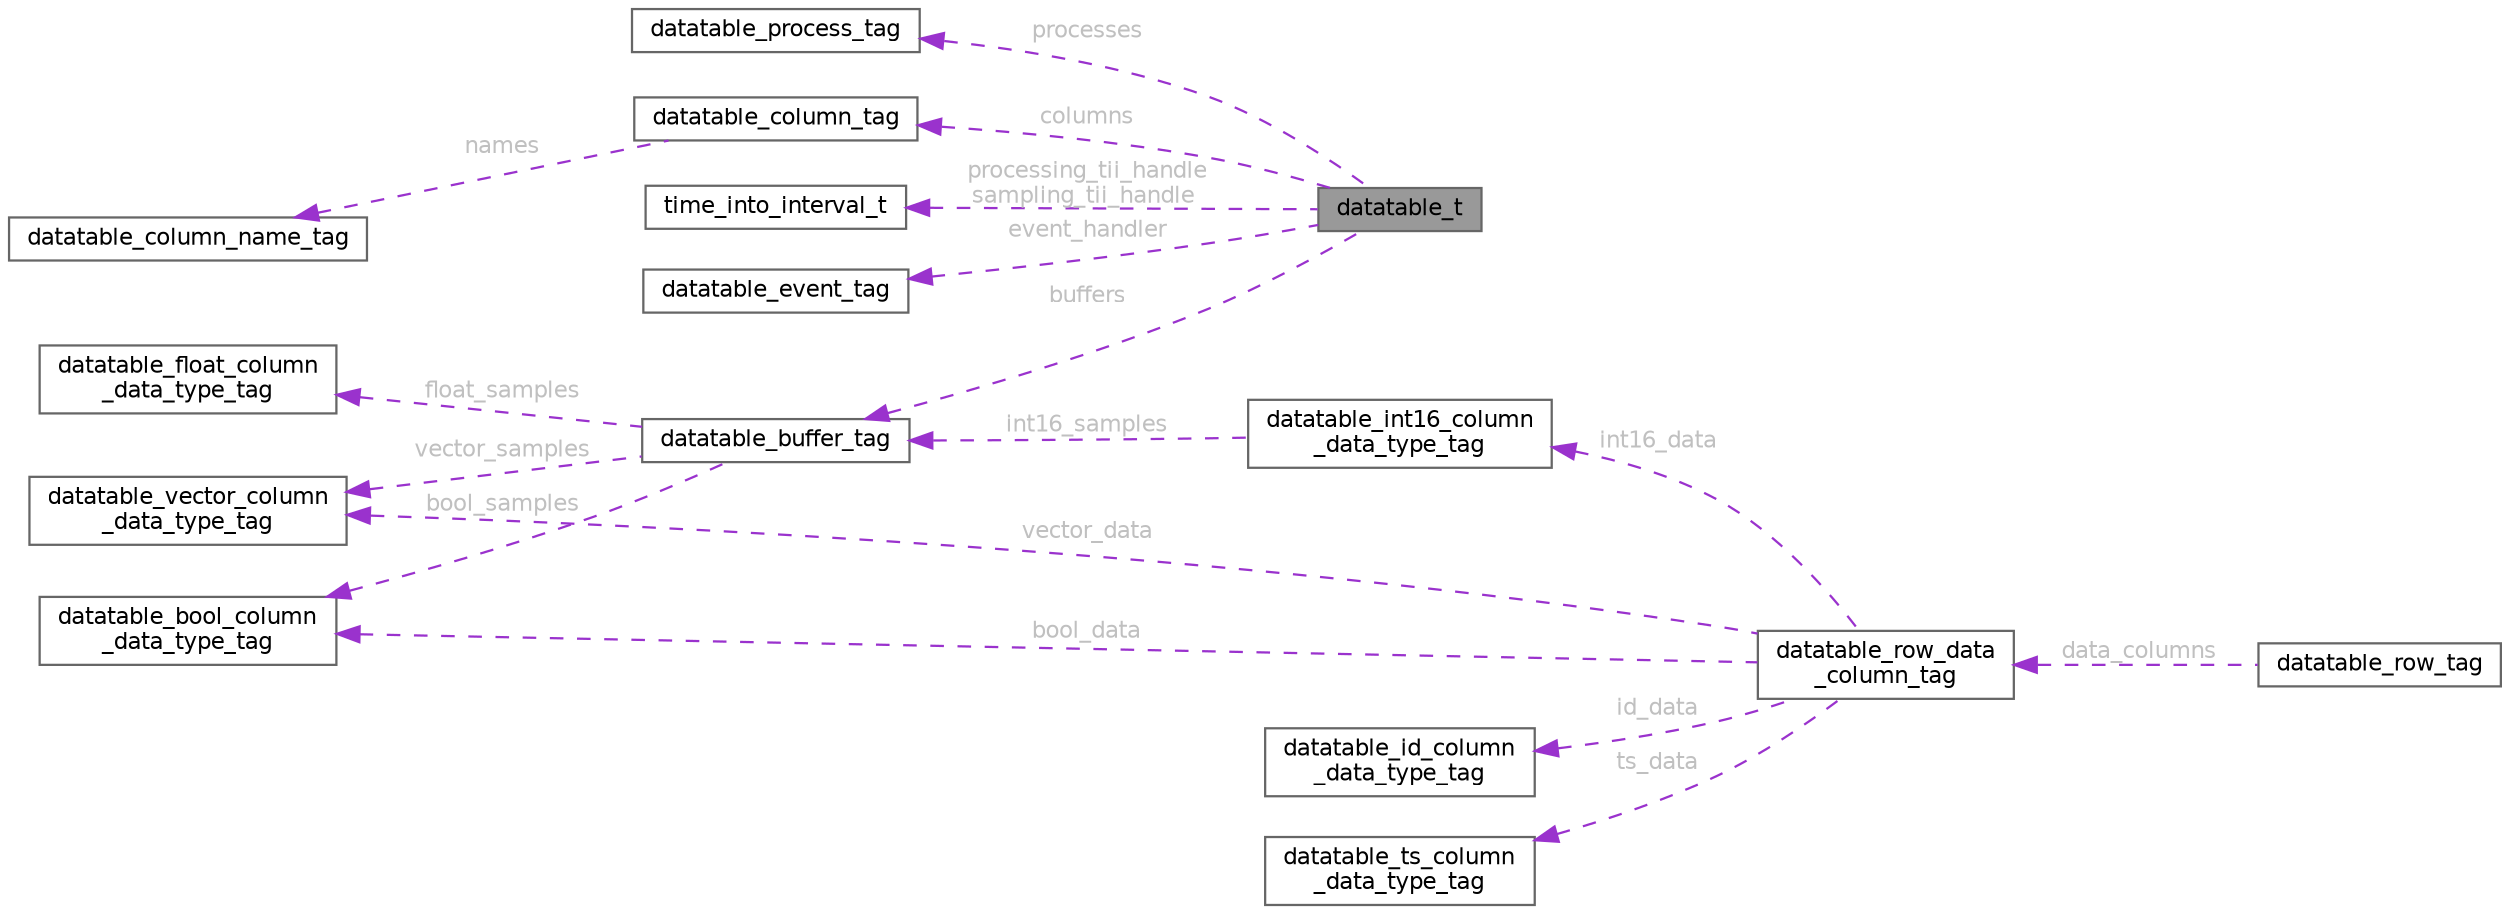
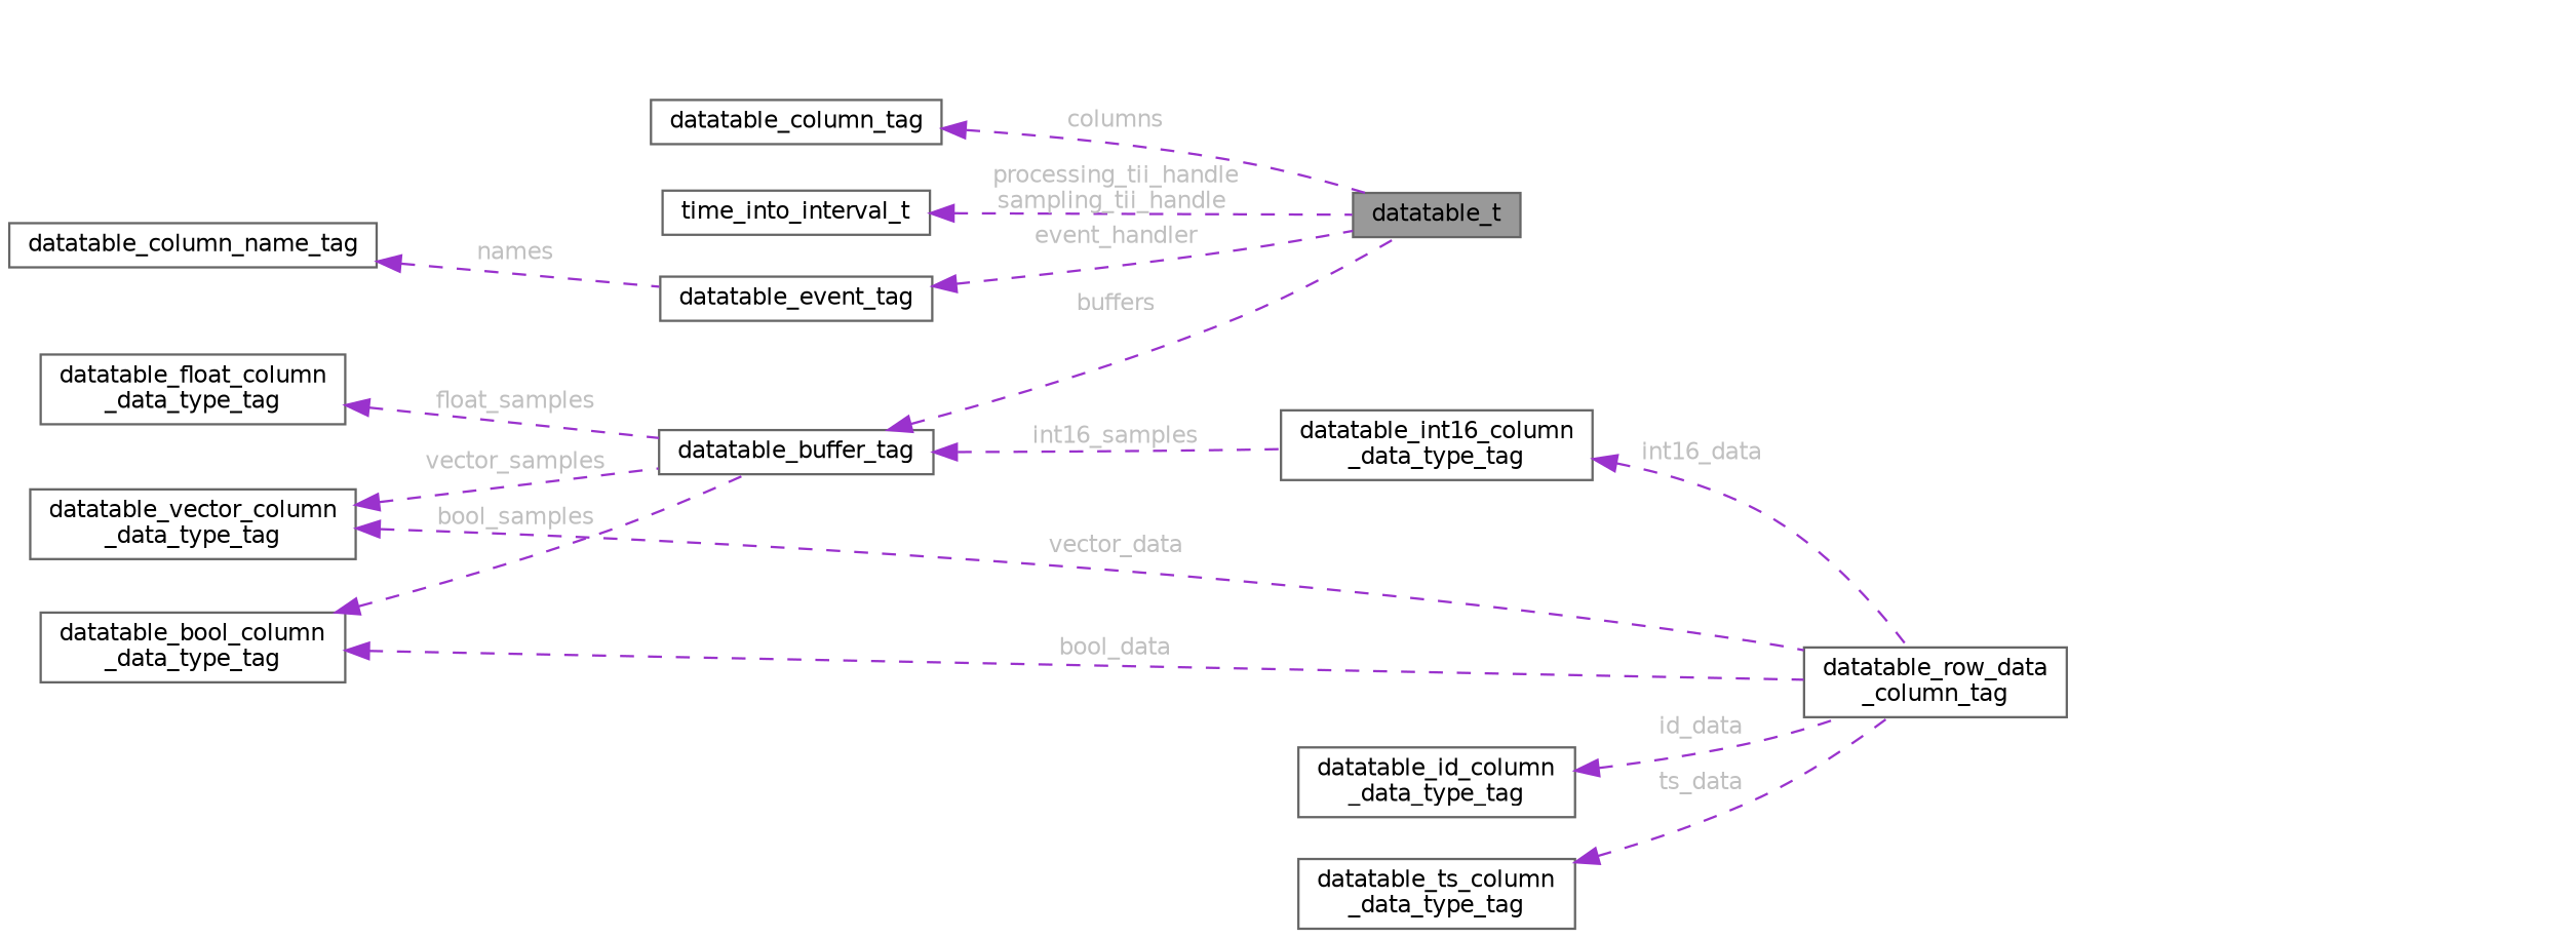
  digraph {
    rankdir=LR
    node [color=gray40 fillcolor=white fontname=Helvetica fontsize=10 shape=box style=filled]
    edge [color=darkorchid3 dir=back fontcolor=grey fontname=Helvetica fontsize=10 labelfontname=Helvetica labelfontsize=10 style=dashed]
    n1 [fillcolor=grey60 fontcolor=black height=0.2 label=datatable_t width=0.4]
    n2 [height=0.2 label=time_into_interval_t width=0.4]
    n3 [height=0.2 label=datatable_column_tag width=0.4]
    n4 [height=0.2 label=datatable_column_name_tag width=0.4]
-   n5 [height=0.2 label=datatable_process_tag width=0.4]
    n6 [height=0.2 label=datatable_buffer_tag width=0.4]
    n7 [height=0.2 label="datatable_int16_column\l_data_type_tag" width=0.4]
    n8 [height=0.2 label="datatable_vector_column\l_data_type_tag" width=0.4]
    n9 [height=0.2 label="datatable_row_data\l_column_tag" width=0.4]
-   n10 [height=0.2 label=datatable_row_tag width=0.4]
    n11 [height=0.2 label="datatable_bool_column\l_data_type_tag" width=0.4]
    n12 [height=0.2 label="datatable_float_column\l_data_type_tag" width=0.4]
    n13 [height=0.2 label="datatable_id_column\l_data_type_tag" width=0.4]
    n14 [height=0.2 label="datatable_ts_column\l_data_type_tag" width=0.4]
    n15 [height=0.2 label=datatable_event_tag width=0.4]
    n2 -> n1 [label=" processing_tii_handle\nsampling_tii_handle"]
    n3 -> n1 [label=" columns"]
-   n4 -> n3 [label=" names"]
-   n5 -> n1 [label=" processes"]
+   n4 -> n15 [label=" names"]
    n6 -> n1 [label=" buffers"]
    n6 -> n7 [label=" int16_samples"]
    n7 -> n9 [label=" int16_data"]
    n8 -> n6 [label=" vector_samples"]
    n8 -> n9 [label=" vector_data"]
-   n9 -> n10 [label=" data_columns"]
    n11 -> n6 [label=" bool_samples"]
    n11 -> n9 [label=" bool_data"]
    n12 -> n6 [label=" float_samples"]
    n13 -> n9 [label=" id_data"]
    n14 -> n9 [label=" ts_data"]
    n15 -> n1 [label=" event_handler"]
  }
